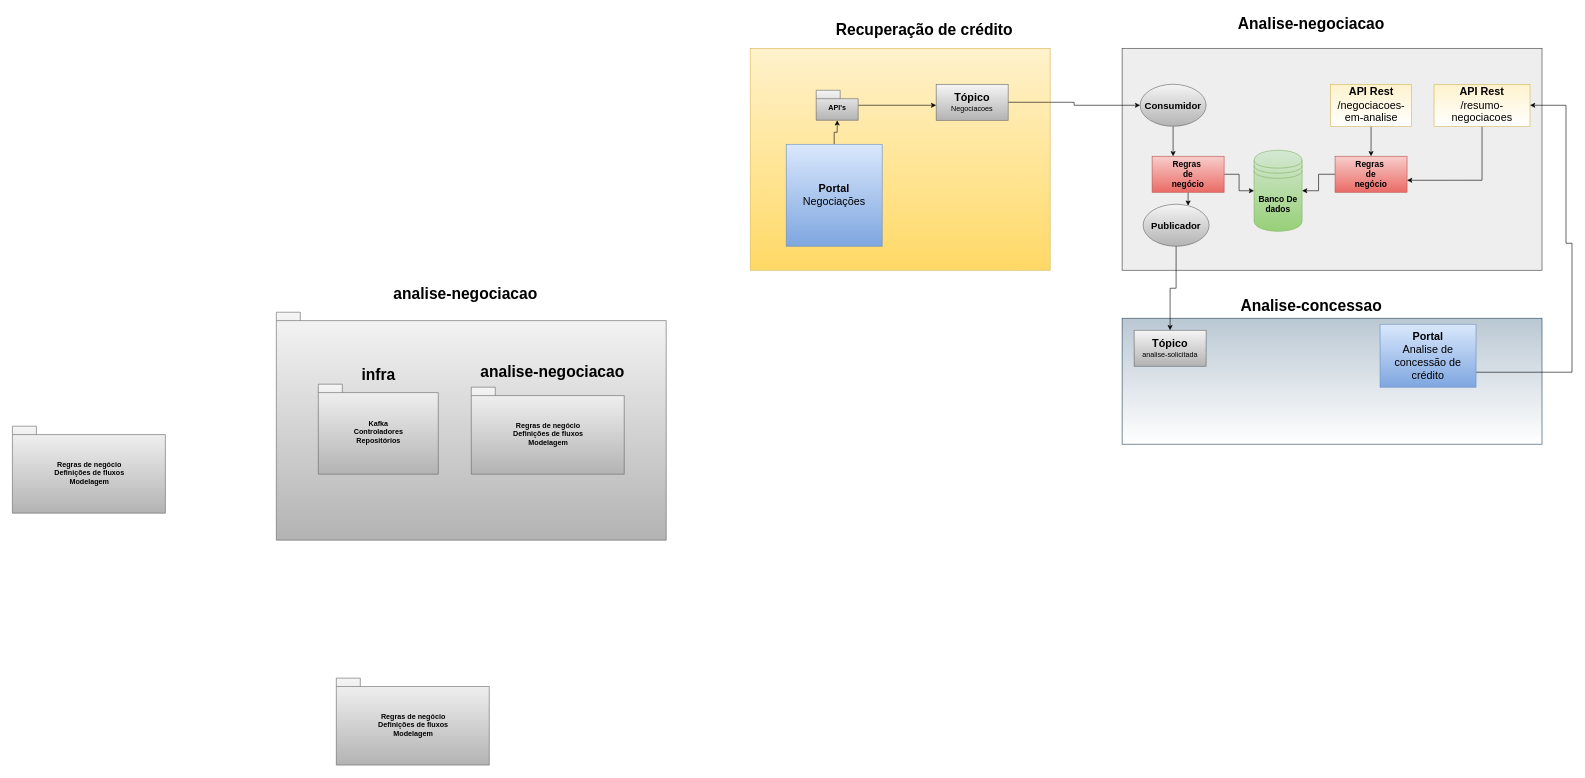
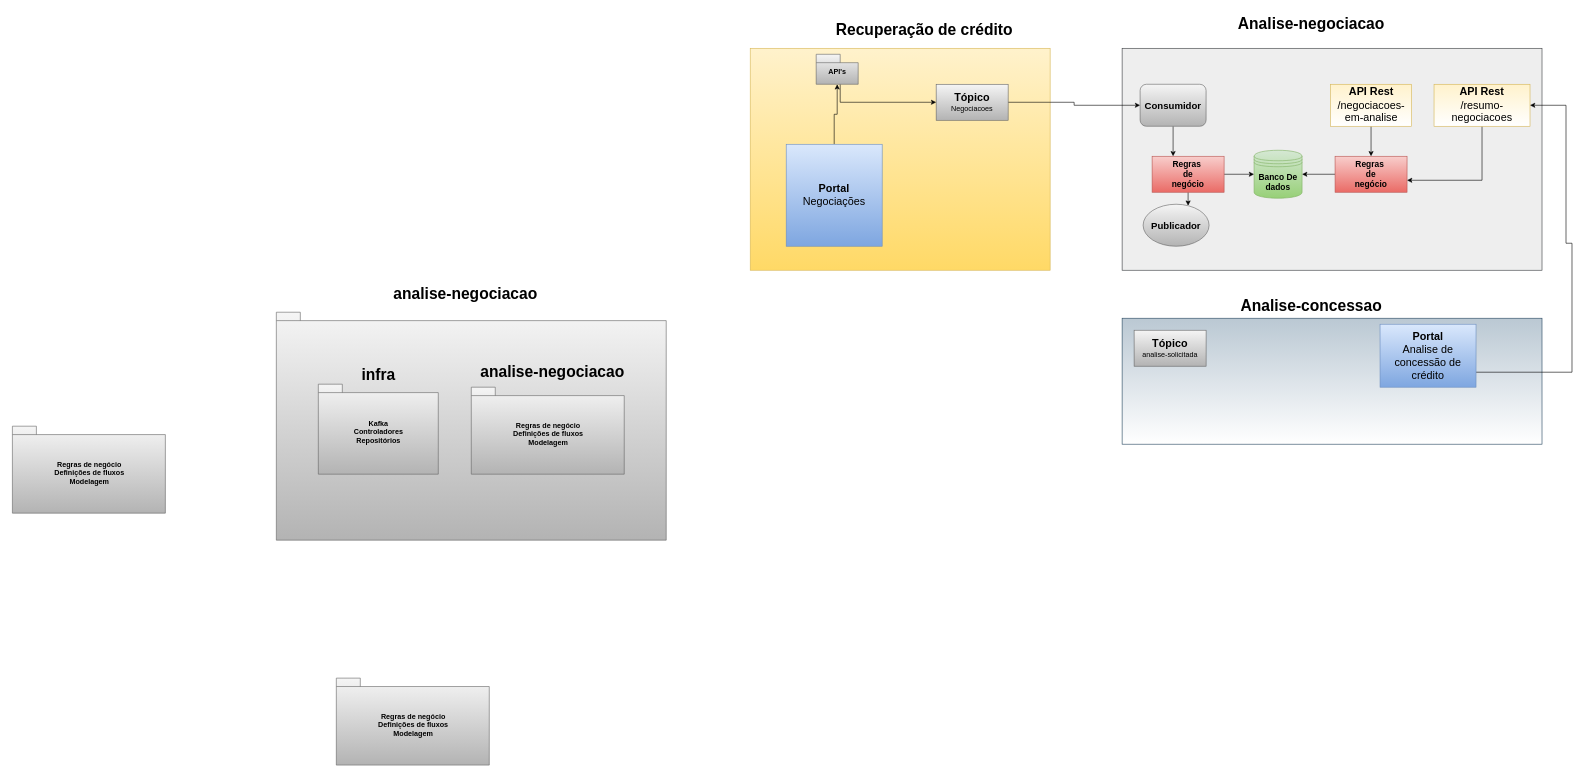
  <mxCell id="0" />
  <mxCell id="1" parent="0" />
  <mxCell id="2" value="Recuperação de crédito" style="text;html=1;align=center;verticalAlign=middle;resizable=0;points=[];autosize=1;fontSize=26;fontStyle=1" parent="1" vertex="1"><mxGeometry x="1385" y="30" width="310" height="40" as="geometry" /></mxCell>
  <mxCell id="3" value="Analise-negociacao" style="text;html=1;align=center;verticalAlign=middle;resizable=0;points=[];autosize=1;fontSize=26;fontStyle=1" parent="1" vertex="1"><mxGeometry x="2055" y="20" width="260" height="40" as="geometry" /></mxCell>
  <mxCell id="4" value="" style="rounded=0;whiteSpace=wrap;html=1;fontSize=26;gradientColor=#ffd966;fillColor=#fff2cc;strokeColor=#d6b656;" parent="1" vertex="1"><mxGeometry x="1250" y="80" width="500" height="370" as="geometry" /></mxCell>
  <mxCell id="5" value="" style="rounded=0;whiteSpace=wrap;html=1;fontSize=26;fillColor=#eeeeee;strokeColor=#36393d;" parent="1" vertex="1"><mxGeometry x="1870" y="80" width="700" height="370" as="geometry" /></mxCell>
  <mxCell id="6" style="edgeStyle=orthogonalEdgeStyle;rounded=0;orthogonalLoop=1;jettySize=auto;html=1;entryX=0;entryY=0.5;entryDx=0;entryDy=0;" edge="1" parent="1" source="7" target="13"><mxGeometry relative="1" as="geometry" /></mxCell>
  <mxCell id="7" value="&lt;font style=&quot;font-size: 18px&quot;&gt;&lt;b&gt;Tópico&lt;/b&gt;&lt;br&gt;&lt;/font&gt;Negociacoes" style="rounded=0;whiteSpace=wrap;html=1;gradientColor=#b3b3b3;fillColor=#f5f5f5;strokeColor=#666666;" vertex="1" parent="1"><mxGeometry x="1560" y="140" width="120" height="60" as="geometry" /></mxCell>
  <mxCell id="8" style="edgeStyle=orthogonalEdgeStyle;rounded=0;orthogonalLoop=1;jettySize=auto;html=1;entryX=0.5;entryY=1;entryDx=0;entryDy=0;entryPerimeter=0;" edge="1" parent="1" source="9" target="11"><mxGeometry relative="1" as="geometry" /></mxCell>
  <mxCell id="9" value="&lt;font style=&quot;font-size: 18px&quot;&gt;&lt;b&gt;Portal&lt;/b&gt;&lt;br&gt;Negociações&lt;/font&gt;" style="rounded=0;whiteSpace=wrap;html=1;fillColor=#dae8fc;strokeColor=#6c8ebf;gradientColor=#7ea6e0;" vertex="1" parent="1"><mxGeometry x="1310" y="240" width="160" height="170" as="geometry" /></mxCell>
  <mxCell id="10" style="edgeStyle=orthogonalEdgeStyle;rounded=0;orthogonalLoop=1;jettySize=auto;html=1;" edge="1" parent="1" source="11" target="7"><mxGeometry relative="1" as="geometry"><Array as="points"><mxPoint x="1400" y="170" /></Array></mxGeometry></mxCell>
- <mxCell id="11" value="API's" style="shape=folder;fontStyle=1;spacingTop=10;tabWidth=40;tabHeight=14;tabPosition=left;html=1;gradientColor=#b3b3b3;fillColor=#f5f5f5;strokeColor=#666666;" vertex="1" parent="1"><mxGeometry x="1360" y="150" width="70" height="50" as="geometry" /></mxCell>
+ <mxCell id="11" value="API's" style="shape=folder;fontStyle=1;spacingTop=10;tabWidth=40;tabHeight=14;tabPosition=left;html=1;gradientColor=#b3b3b3;fillColor=#f5f5f5;strokeColor=#666666;" vertex="1" parent="1"><mxGeometry x="1360" y="90" width="70" height="50" as="geometry" /></mxCell>
  <mxCell id="12" style="edgeStyle=orthogonalEdgeStyle;rounded=0;orthogonalLoop=1;jettySize=auto;html=1;fontSize=14;" edge="1" parent="1" source="13" target="16"><mxGeometry relative="1" as="geometry"><Array as="points"><mxPoint x="1955" y="250" /><mxPoint x="1955" y="250" /></Array></mxGeometry></mxCell>
- <mxCell id="13" value="&lt;font style=&quot;font-size: 16px&quot;&gt;Consumidor&lt;/font&gt;" style="ellipse;whiteSpace=wrap;html=1;gradientColor=#b3b3b3;fillColor=#f5f5f5;strokeColor=#666666;fontStyle=1;fontSize=14;" vertex="1" parent="1"><mxGeometry x="1900" y="140" width="110" height="70" as="geometry" /></mxCell>
+ <mxCell id="13" value="&lt;font style=&quot;font-size: 16px&quot;&gt;Consumidor&lt;/font&gt;" style="whiteSpace=wrap;html=1;gradientColor=#b3b3b3;fillColor=#f5f5f5;strokeColor=#666666;fontStyle=1;fontSize=14;rounded=1;" vertex="1" parent="1"><mxGeometry x="1900" y="140" width="110" height="70" as="geometry" /></mxCell>
  <mxCell id="14" style="edgeStyle=orthogonalEdgeStyle;rounded=0;orthogonalLoop=1;jettySize=auto;html=1;fontSize=14;" edge="1" parent="1" source="16" target="17"><mxGeometry relative="1" as="geometry"><Array as="points"><mxPoint x="1940" y="350" /><mxPoint x="1940" y="350" /></Array></mxGeometry></mxCell>
  <mxCell id="15" style="edgeStyle=orthogonalEdgeStyle;rounded=0;orthogonalLoop=1;jettySize=auto;html=1;fontSize=14;" edge="1" parent="1" source="16" target="18"><mxGeometry relative="1" as="geometry" /></mxCell>
  <mxCell id="16" value="Regras&amp;nbsp;&lt;br&gt;de &lt;br&gt;negócio" style="rounded=0;whiteSpace=wrap;html=1;gradientColor=#ea6b66;fillColor=#f8cecc;strokeColor=#b85450;fontSize=14;fontStyle=1" vertex="1" parent="1"><mxGeometry x="1920" y="260" width="120" height="60" as="geometry" /></mxCell>
  <mxCell id="17" value="&lt;font style=&quot;font-size: 16px&quot;&gt;Publicador&lt;/font&gt;" style="ellipse;whiteSpace=wrap;html=1;gradientColor=#b3b3b3;fillColor=#f5f5f5;strokeColor=#666666;fontStyle=1" vertex="1" parent="1"><mxGeometry x="1905" y="340" width="110" height="70" as="geometry" /></mxCell>
- <mxCell id="18" value="Banco De dados" style="shape=datastore;whiteSpace=wrap;html=1;gradientColor=#97d077;fontSize=14;fillColor=#d5e8d4;strokeColor=#82b366;fontStyle=1" vertex="1" parent="1"><mxGeometry x="2090" y="250" width="80" height="135" as="geometry" /></mxCell>
+ <mxCell id="18" value="Banco De dados" style="shape=datastore;whiteSpace=wrap;html=1;gradientColor=#97d077;fontSize=14;fillColor=#d5e8d4;strokeColor=#82b366;fontStyle=1" vertex="1" parent="1"><mxGeometry x="2090" y="250" width="80" height="80" as="geometry" /></mxCell>
  <mxCell id="19" style="edgeStyle=orthogonalEdgeStyle;rounded=0;orthogonalLoop=1;jettySize=auto;html=1;fontSize=14;" edge="1" parent="1" source="20" target="18"><mxGeometry relative="1" as="geometry" /></mxCell>
  <mxCell id="20" value="Regras&amp;nbsp;&lt;br&gt;de &lt;br&gt;negócio" style="rounded=0;whiteSpace=wrap;html=1;gradientColor=#ea6b66;fillColor=#f8cecc;strokeColor=#b85450;fontSize=14;fontStyle=1" vertex="1" parent="1"><mxGeometry x="2225" y="260" width="120" height="60" as="geometry" /></mxCell>
  <mxCell id="21" style="edgeStyle=orthogonalEdgeStyle;rounded=0;orthogonalLoop=1;jettySize=auto;html=1;fontSize=14;" edge="1" parent="1" source="22" target="20"><mxGeometry relative="1" as="geometry" /></mxCell>
  <mxCell id="22" value="&lt;span style=&quot;font-size: 18px&quot;&gt;&lt;b&gt;API Rest&lt;/b&gt;&lt;br&gt;/negociacoes-em-analise&lt;/span&gt;" style="rounded=0;whiteSpace=wrap;html=1;fillColor=#fff2cc;strokeColor=#d6b656;gradientColor=#ffffff;" vertex="1" parent="1"><mxGeometry x="2217.5" y="140" width="135" height="70" as="geometry" /></mxCell>
  <mxCell id="23" style="edgeStyle=orthogonalEdgeStyle;rounded=0;orthogonalLoop=1;jettySize=auto;html=1;entryX=1;entryY=0.667;entryDx=0;entryDy=0;entryPerimeter=0;fontSize=14;" edge="1" parent="1" source="24" target="20"><mxGeometry relative="1" as="geometry"><Array as="points"><mxPoint x="2470" y="300" /></Array></mxGeometry></mxCell>
  <mxCell id="24" value="&lt;span style=&quot;font-size: 18px&quot;&gt;&lt;b&gt;API Rest&lt;/b&gt;&lt;br&gt;/resumo-negociacoes&lt;/span&gt;" style="rounded=0;whiteSpace=wrap;html=1;fillColor=#fff2cc;strokeColor=#d6b656;gradientColor=#ffffff;" vertex="1" parent="1"><mxGeometry x="2390" y="140" width="160" height="70" as="geometry" /></mxCell>
  <mxCell id="25" value="" style="rounded=0;whiteSpace=wrap;html=1;fontSize=26;fillColor=#bac8d3;strokeColor=#23445d;gradientColor=#ffffff;" vertex="1" parent="1"><mxGeometry x="1870" y="530" width="700" height="210" as="geometry" /></mxCell>
  <mxCell id="26" value="Analise-concessao" style="text;html=1;align=center;verticalAlign=middle;resizable=0;points=[];autosize=1;fontSize=26;fontStyle=1" vertex="1" parent="1"><mxGeometry x="2060" y="490" width="250" height="40" as="geometry" /></mxCell>
  <mxCell id="27" value="&lt;font style=&quot;font-size: 18px&quot;&gt;&lt;b&gt;Tópico&lt;/b&gt;&lt;br&gt;&lt;/font&gt;analise-solicitada" style="rounded=0;whiteSpace=wrap;html=1;gradientColor=#b3b3b3;fillColor=#f5f5f5;strokeColor=#666666;" vertex="1" parent="1"><mxGeometry x="1890" y="550" width="120" height="60" as="geometry" /></mxCell>
  <mxCell id="28" style="edgeStyle=orthogonalEdgeStyle;rounded=0;orthogonalLoop=1;jettySize=auto;html=1;entryX=1;entryY=0.5;entryDx=0;entryDy=0;fontSize=14;" edge="1" parent="1" source="29" target="24"><mxGeometry relative="1" as="geometry"><Array as="points"><mxPoint x="2620" y="620" /><mxPoint x="2620" y="405" /><mxPoint x="2610" y="405" /><mxPoint x="2610" y="175" /></Array></mxGeometry></mxCell>
  <mxCell id="29" value="&lt;font style=&quot;font-size: 18px&quot;&gt;&lt;b&gt;Portal&lt;/b&gt;&lt;br&gt;Analise de concessão de crédito&lt;/font&gt;" style="rounded=0;whiteSpace=wrap;html=1;fillColor=#dae8fc;strokeColor=#6c8ebf;gradientColor=#7ea6e0;" vertex="1" parent="1"><mxGeometry x="2300" y="540" width="160" height="105" as="geometry" /></mxCell>
- <mxCell id="30" style="edgeStyle=orthogonalEdgeStyle;rounded=0;orthogonalLoop=1;jettySize=auto;html=1;fontSize=14;" edge="1" parent="1" source="17" target="27"><mxGeometry relative="1" as="geometry" /></mxCell>
  <mxCell id="31" value="" style="shape=folder;fontStyle=1;spacingTop=10;tabWidth=40;tabHeight=14;tabPosition=left;html=1;gradientColor=#b3b3b3;fillColor=#f5f5f5;strokeColor=#666666;" vertex="1" parent="1"><mxGeometry x="460" y="520" width="650" height="380" as="geometry" /></mxCell>
  <mxCell id="32" value="analise-negociacao" style="text;html=1;align=center;verticalAlign=middle;resizable=0;points=[];autosize=1;fontSize=26;fontStyle=1" vertex="1" parent="1"><mxGeometry x="645" y="470" width="260" height="40" as="geometry" /></mxCell>
  <mxCell id="33" value="Kafka&lt;br&gt;Controladores&lt;br&gt;Repositórios" style="shape=folder;fontStyle=1;spacingTop=10;tabWidth=40;tabHeight=14;tabPosition=left;html=1;gradientColor=#b3b3b3;fillColor=#f5f5f5;strokeColor=#666666;" vertex="1" parent="1"><mxGeometry x="530" y="640" width="200" height="150" as="geometry" /></mxCell>
  <mxCell id="34" value="Regras de negócio&lt;br&gt;Definições de fluxos&lt;br&gt;Modelagem" style="shape=folder;fontStyle=1;spacingTop=10;tabWidth=40;tabHeight=14;tabPosition=left;html=1;gradientColor=#b3b3b3;fillColor=#f5f5f5;strokeColor=#666666;" vertex="1" parent="1"><mxGeometry x="785" y="645" width="255" height="145" as="geometry" /></mxCell>
  <mxCell id="35" value="Regras de negócio&lt;br&gt;Definições de fluxos&lt;br&gt;Modelagem" style="shape=folder;fontStyle=1;spacingTop=10;tabWidth=40;tabHeight=14;tabPosition=left;html=1;gradientColor=#b3b3b3;fillColor=#f5f5f5;strokeColor=#666666;" vertex="1" parent="1"><mxGeometry x="560" y="1130" width="255" height="145" as="geometry" /></mxCell>
  <mxCell id="36" value="Regras de negócio&lt;br&gt;Definições de fluxos&lt;br&gt;Modelagem" style="shape=folder;fontStyle=1;spacingTop=10;tabWidth=40;tabHeight=14;tabPosition=left;html=1;gradientColor=#b3b3b3;fillColor=#f5f5f5;strokeColor=#666666;" vertex="1" parent="1"><mxGeometry x="20" y="710" width="255" height="145" as="geometry" /></mxCell>
  <mxCell id="37" value="analise-negociacao" style="text;html=1;align=center;verticalAlign=middle;resizable=0;points=[];autosize=1;fontSize=26;fontStyle=1" vertex="1" parent="1"><mxGeometry x="790" y="600" width="260" height="40" as="geometry" /></mxCell>
  <mxCell id="38" value="infra" style="text;html=1;align=center;verticalAlign=middle;resizable=0;points=[];autosize=1;fontSize=26;fontStyle=1" vertex="1" parent="1"><mxGeometry x="595" y="605" width="70" height="40" as="geometry" /></mxCell>
